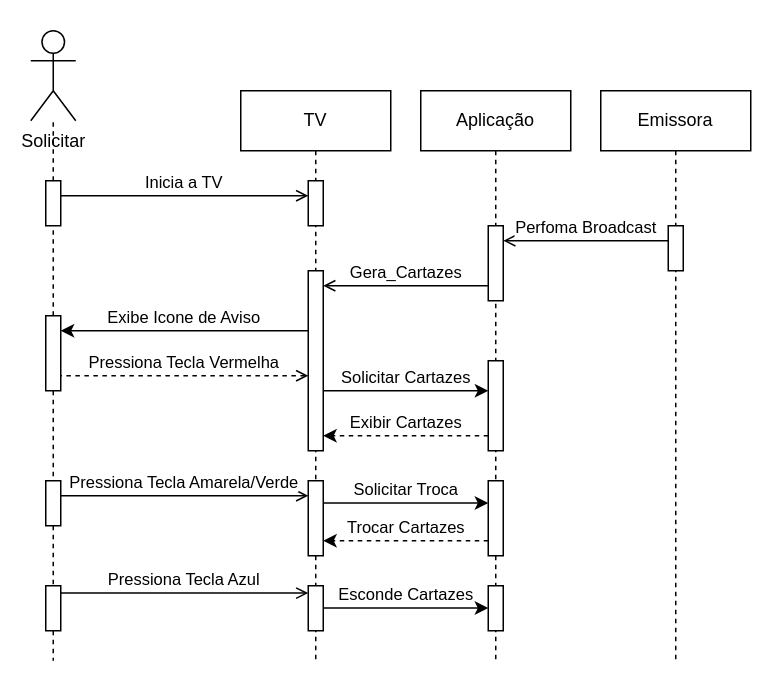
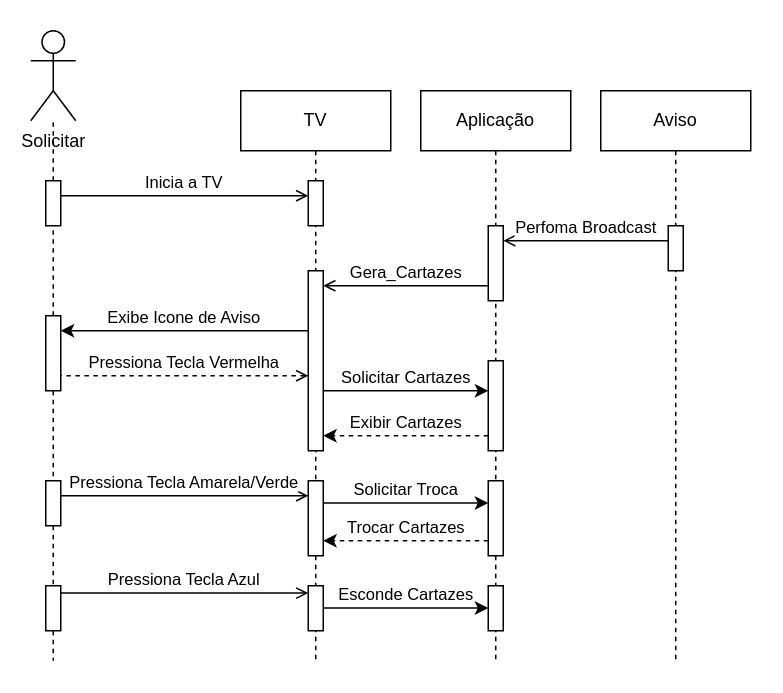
  <mxCell id="0" />
  <mxCell id="1" parent="0" />
  <mxCell id="2" value="Aplicação" style="shape=umlLifeline;perimeter=lifelinePerimeter;whiteSpace=wrap;html=1;container=0;dropTarget=0;collapsible=0;recursiveResize=0;outlineConnect=0;portConstraint=eastwest;newEdgeStyle={&quot;edgeStyle&quot;:&quot;elbowEdgeStyle&quot;,&quot;elbow&quot;:&quot;vertical&quot;,&quot;curved&quot;:0,&quot;rounded&quot;:0};" parent="1" vertex="1"><mxGeometry x="280" y="60" width="100" height="380" as="geometry" /></mxCell>
  <mxCell id="3" value="" style="html=1;points=[];perimeter=orthogonalPerimeter;outlineConnect=0;targetShapes=umlLifeline;portConstraint=eastwest;newEdgeStyle={&quot;edgeStyle&quot;:&quot;elbowEdgeStyle&quot;,&quot;elbow&quot;:&quot;vertical&quot;,&quot;curved&quot;:0,&quot;rounded&quot;:0};" parent="2" vertex="1"><mxGeometry x="45" y="90" width="10" height="50" as="geometry" /></mxCell>
  <mxCell id="4" value="" style="html=1;points=[];perimeter=orthogonalPerimeter;outlineConnect=0;targetShapes=umlLifeline;portConstraint=eastwest;newEdgeStyle={&quot;edgeStyle&quot;:&quot;elbowEdgeStyle&quot;,&quot;elbow&quot;:&quot;vertical&quot;,&quot;curved&quot;:0,&quot;rounded&quot;:0};" vertex="1" parent="2"><mxGeometry x="45" y="260" width="10" height="50" as="geometry" /></mxCell>
  <mxCell id="5" style="edgeStyle=elbowEdgeStyle;rounded=0;orthogonalLoop=1;jettySize=auto;html=1;elbow=vertical;curved=0;endArrow=none;endFill=0;dashed=1;" parent="1" source="17" target="11" edge="1"><mxGeometry relative="1" as="geometry"><mxPoint x="45" y="210" as="targetPoint" /></mxGeometry></mxCell>
  <mxCell id="6" value="TV" style="shape=umlLifeline;perimeter=lifelinePerimeter;whiteSpace=wrap;html=1;container=0;dropTarget=0;collapsible=0;recursiveResize=0;outlineConnect=0;portConstraint=eastwest;newEdgeStyle={&quot;edgeStyle&quot;:&quot;elbowEdgeStyle&quot;,&quot;elbow&quot;:&quot;vertical&quot;,&quot;curved&quot;:0,&quot;rounded&quot;:0};" parent="1" vertex="1"><mxGeometry x="160" y="60" width="100" height="380" as="geometry" /></mxCell>
  <mxCell id="7" value="Perfoma Broadcast" style="html=1;verticalAlign=bottom;endArrow=open;edgeStyle=elbowEdgeStyle;elbow=vertical;curved=0;rounded=0;endFill=0;" parent="1" source="9" target="3" edge="1"><mxGeometry relative="1" as="geometry"><mxPoint x="135" y="240" as="sourcePoint" /><Array as="points"><mxPoint x="390" y="160" /></Array><mxPoint x="340" y="240" as="targetPoint" /><mxPoint as="offset" /></mxGeometry></mxCell>
- <mxCell id="8" value="Emissora" style="shape=umlLifeline;perimeter=lifelinePerimeter;whiteSpace=wrap;html=1;container=0;dropTarget=0;collapsible=0;recursiveResize=0;outlineConnect=0;portConstraint=eastwest;newEdgeStyle={&quot;edgeStyle&quot;:&quot;elbowEdgeStyle&quot;,&quot;elbow&quot;:&quot;vertical&quot;,&quot;curved&quot;:0,&quot;rounded&quot;:0};" parent="1" vertex="1"><mxGeometry x="400" y="60" width="100" height="380" as="geometry" /></mxCell>
+ <mxCell id="8" value="Aviso" style="shape=umlLifeline;perimeter=lifelinePerimeter;whiteSpace=wrap;html=1;container=0;dropTarget=0;collapsible=0;recursiveResize=0;outlineConnect=0;portConstraint=eastwest;newEdgeStyle={&quot;edgeStyle&quot;:&quot;elbowEdgeStyle&quot;,&quot;elbow&quot;:&quot;vertical&quot;,&quot;curved&quot;:0,&quot;rounded&quot;:0};" parent="1" vertex="1"><mxGeometry x="400" y="60" width="100" height="380" as="geometry" /></mxCell>
  <mxCell id="9" value="" style="html=1;points=[];perimeter=orthogonalPerimeter;outlineConnect=0;targetShapes=umlLifeline;portConstraint=eastwest;newEdgeStyle={&quot;edgeStyle&quot;:&quot;elbowEdgeStyle&quot;,&quot;elbow&quot;:&quot;vertical&quot;,&quot;curved&quot;:0,&quot;rounded&quot;:0};" parent="8" vertex="1"><mxGeometry x="45" y="90" width="10" height="30" as="geometry" /></mxCell>
  <mxCell id="10" value="Gera_Cartazes" style="html=1;verticalAlign=bottom;endArrow=open;edgeStyle=elbowEdgeStyle;elbow=vertical;curved=0;rounded=0;endFill=0;" parent="1" source="3" edge="1"><mxGeometry relative="1" as="geometry"><mxPoint x="330" y="140" as="sourcePoint" /><Array as="points"><mxPoint x="290" y="190" /></Array><mxPoint x="215" y="190" as="targetPoint" /><mxPoint as="offset" /></mxGeometry></mxCell>
  <mxCell id="11" value="Solicitar" style="shape=umlActor;verticalLabelPosition=bottom;verticalAlign=top;html=1;outlineConnect=0;" parent="1" vertex="1"><mxGeometry x="20" y="20" width="30" height="60" as="geometry" /></mxCell>
  <mxCell id="12" value="Inicia a TV" style="html=1;verticalAlign=bottom;endArrow=open;edgeStyle=elbowEdgeStyle;elbow=vertical;curved=0;rounded=0;endFill=0;" edge="1" parent="1" source="15"><mxGeometry x="-0.001" relative="1" as="geometry"><mxPoint x="70" y="130" as="sourcePoint" /><Array as="points"><mxPoint x="185" y="130" /></Array><mxPoint x="205" y="130" as="targetPoint" /><mxPoint as="offset" /></mxGeometry></mxCell>
  <mxCell id="13" value="" style="html=1;points=[];perimeter=orthogonalPerimeter;outlineConnect=0;targetShapes=umlLifeline;portConstraint=eastwest;newEdgeStyle={&quot;edgeStyle&quot;:&quot;elbowEdgeStyle&quot;,&quot;elbow&quot;:&quot;vertical&quot;,&quot;curved&quot;:0,&quot;rounded&quot;:0};" vertex="1" parent="1"><mxGeometry x="205" y="120" width="10" height="30" as="geometry" /></mxCell>
  <mxCell id="14" value="" style="html=1;points=[];perimeter=orthogonalPerimeter;outlineConnect=0;targetShapes=umlLifeline;portConstraint=eastwest;newEdgeStyle={&quot;edgeStyle&quot;:&quot;elbowEdgeStyle&quot;,&quot;elbow&quot;:&quot;vertical&quot;,&quot;curved&quot;:0,&quot;rounded&quot;:0};" parent="1" vertex="1"><mxGeometry x="205" y="180" width="10" height="120" as="geometry" /></mxCell>
  <mxCell id="15" value="" style="html=1;points=[];perimeter=orthogonalPerimeter;outlineConnect=0;targetShapes=umlLifeline;portConstraint=eastwest;newEdgeStyle={&quot;edgeStyle&quot;:&quot;elbowEdgeStyle&quot;,&quot;elbow&quot;:&quot;vertical&quot;,&quot;curved&quot;:0,&quot;rounded&quot;:0};" vertex="1" parent="1"><mxGeometry x="30" y="120" width="10" height="30" as="geometry" /></mxCell>
  <mxCell id="16" value="Exibe Icone de Aviso" style="html=1;verticalAlign=bottom;endArrow=classic;edgeStyle=elbowEdgeStyle;elbow=vertical;curved=0;rounded=0;endFill=1;" parent="1" target="17" edge="1"><mxGeometry relative="1" as="geometry"><mxPoint x="205" y="220" as="sourcePoint" /><Array as="points"><mxPoint x="175" y="220" /></Array><mxPoint x="100" y="220" as="targetPoint" /></mxGeometry></mxCell>
  <mxCell id="17" value="" style="html=1;points=[];perimeter=orthogonalPerimeter;outlineConnect=0;targetShapes=umlLifeline;portConstraint=eastwest;newEdgeStyle={&quot;edgeStyle&quot;:&quot;elbowEdgeStyle&quot;,&quot;elbow&quot;:&quot;vertical&quot;,&quot;curved&quot;:0,&quot;rounded&quot;:0};" parent="1" vertex="1"><mxGeometry x="30" y="210" width="10" height="50" as="geometry" /></mxCell>
  <mxCell id="18" value="" style="html=1;points=[];perimeter=orthogonalPerimeter;outlineConnect=0;targetShapes=umlLifeline;portConstraint=eastwest;newEdgeStyle={&quot;edgeStyle&quot;:&quot;elbowEdgeStyle&quot;,&quot;elbow&quot;:&quot;vertical&quot;,&quot;curved&quot;:0,&quot;rounded&quot;:0};" parent="1" vertex="1"><mxGeometry x="330" y="220" height="40" as="geometry" /></mxCell>
  <mxCell id="19" value="Solicitar Cartazes" style="html=1;verticalAlign=bottom;endArrow=none;edgeStyle=elbowEdgeStyle;elbow=vertical;curved=0;rounded=0;endFill=0;startArrow=classic;startFill=1;" parent="1" source="20" edge="1"><mxGeometry relative="1" as="geometry"><mxPoint x="320" y="260" as="sourcePoint" /><Array as="points"><mxPoint x="295" y="260" /></Array><mxPoint x="215" y="260" as="targetPoint" /></mxGeometry></mxCell>
  <mxCell id="20" value="" style="html=1;points=[];perimeter=orthogonalPerimeter;outlineConnect=0;targetShapes=umlLifeline;portConstraint=eastwest;newEdgeStyle={&quot;edgeStyle&quot;:&quot;elbowEdgeStyle&quot;,&quot;elbow&quot;:&quot;vertical&quot;,&quot;curved&quot;:0,&quot;rounded&quot;:0};" parent="1" vertex="1"><mxGeometry x="325" y="240" width="10" height="60" as="geometry" /></mxCell>
  <mxCell id="21" value="Pressiona Tecla Vermelha" style="html=1;verticalAlign=bottom;endArrow=none;edgeStyle=elbowEdgeStyle;elbow=vertical;curved=0;rounded=0;startArrow=open;startFill=0;endFill=0;dashed=1;" parent="1" target="17" edge="1"><mxGeometry relative="1" as="geometry"><mxPoint x="205" y="250" as="sourcePoint" /><Array as="points"><mxPoint x="175" y="250" /></Array><mxPoint x="90" y="250" as="targetPoint" /></mxGeometry></mxCell>
  <mxCell id="22" value="Exibir Cartazes" style="html=1;verticalAlign=bottom;endArrow=classic;edgeStyle=elbowEdgeStyle;elbow=vertical;curved=0;rounded=0;endFill=1;startArrow=none;startFill=0;dashed=1;" edge="1" parent="1"><mxGeometry relative="1" as="geometry"><mxPoint x="325" y="290" as="sourcePoint" /><Array as="points"><mxPoint x="295" y="290" /></Array><mxPoint x="215" y="290" as="targetPoint" /></mxGeometry></mxCell>
  <mxCell id="23" value="" style="edgeStyle=elbowEdgeStyle;rounded=0;orthogonalLoop=1;jettySize=auto;html=1;elbow=vertical;curved=0;endArrow=none;endFill=0;dashed=1;" edge="1" parent="1" source="17" target="34"><mxGeometry relative="1" as="geometry"><mxPoint x="345" y="590" as="targetPoint" /><mxPoint x="345" y="410" as="sourcePoint" /></mxGeometry></mxCell>
  <mxCell id="24" value="" style="html=1;points=[];perimeter=orthogonalPerimeter;outlineConnect=0;targetShapes=umlLifeline;portConstraint=eastwest;newEdgeStyle={&quot;edgeStyle&quot;:&quot;elbowEdgeStyle&quot;,&quot;elbow&quot;:&quot;vertical&quot;,&quot;curved&quot;:0,&quot;rounded&quot;:0};" vertex="1" parent="1"><mxGeometry x="30" y="320" width="10" height="30" as="geometry" /></mxCell>
  <mxCell id="25" value="Pressiona Tecla Amarela/Verde" style="html=1;verticalAlign=bottom;endArrow=open;edgeStyle=elbowEdgeStyle;elbow=vertical;curved=0;rounded=0;endFill=0;" edge="1" parent="1"><mxGeometry x="-0.001" relative="1" as="geometry"><mxPoint x="40" y="330" as="sourcePoint" /><Array as="points"><mxPoint x="185" y="330" /></Array><mxPoint x="205" y="330" as="targetPoint" /><mxPoint as="offset" /></mxGeometry></mxCell>
  <mxCell id="26" value="Solicitar Troca" style="html=1;verticalAlign=bottom;endArrow=none;edgeStyle=elbowEdgeStyle;elbow=vertical;curved=0;rounded=0;endFill=0;startArrow=classic;startFill=1;" edge="1" parent="1"><mxGeometry relative="1" as="geometry"><mxPoint x="325" y="334.83" as="sourcePoint" /><Array as="points"><mxPoint x="295" y="334.83" /></Array><mxPoint x="215" y="334.83" as="targetPoint" /></mxGeometry></mxCell>
  <mxCell id="27" value="Trocar Cartazes" style="html=1;verticalAlign=bottom;endArrow=classic;edgeStyle=elbowEdgeStyle;elbow=vertical;curved=0;rounded=0;endFill=1;startArrow=none;startFill=0;dashed=1;" edge="1" parent="1"><mxGeometry relative="1" as="geometry"><mxPoint x="325" y="360" as="sourcePoint" /><Array as="points"><mxPoint x="295" y="360" /></Array><mxPoint x="215" y="360" as="targetPoint" /></mxGeometry></mxCell>
  <mxCell id="28" value="" style="html=1;points=[];perimeter=orthogonalPerimeter;outlineConnect=0;targetShapes=umlLifeline;portConstraint=eastwest;newEdgeStyle={&quot;edgeStyle&quot;:&quot;elbowEdgeStyle&quot;,&quot;elbow&quot;:&quot;vertical&quot;,&quot;curved&quot;:0,&quot;rounded&quot;:0};" vertex="1" parent="1"><mxGeometry x="205" y="320" width="10" height="50" as="geometry" /></mxCell>
  <mxCell id="29" value="" style="html=1;points=[];perimeter=orthogonalPerimeter;outlineConnect=0;targetShapes=umlLifeline;portConstraint=eastwest;newEdgeStyle={&quot;edgeStyle&quot;:&quot;elbowEdgeStyle&quot;,&quot;elbow&quot;:&quot;vertical&quot;,&quot;curved&quot;:0,&quot;rounded&quot;:0};" parent="1" vertex="1"><mxGeometry x="325" y="390" width="10" height="30" as="geometry" /></mxCell>
  <mxCell id="30" value="" style="html=1;points=[];perimeter=orthogonalPerimeter;outlineConnect=0;targetShapes=umlLifeline;portConstraint=eastwest;newEdgeStyle={&quot;edgeStyle&quot;:&quot;elbowEdgeStyle&quot;,&quot;elbow&quot;:&quot;vertical&quot;,&quot;curved&quot;:0,&quot;rounded&quot;:0};" parent="1" vertex="1"><mxGeometry x="205" y="390" width="10" height="30" as="geometry" /></mxCell>
  <mxCell id="31" value="Pressiona Tecla Azul" style="html=1;verticalAlign=bottom;endArrow=none;edgeStyle=elbowEdgeStyle;elbow=vertical;curved=0;rounded=0;startArrow=open;startFill=0;endFill=0;" parent="1" edge="1" target="34"><mxGeometry relative="1" as="geometry"><mxPoint x="205" y="394.9" as="sourcePoint" /><Array as="points"><mxPoint x="175" y="394.9" /></Array><mxPoint x="70" y="394.9" as="targetPoint" /></mxGeometry></mxCell>
  <mxCell id="32" value="Esconde Cartazes" style="html=1;verticalAlign=bottom;endArrow=none;edgeStyle=elbowEdgeStyle;elbow=vertical;curved=0;rounded=0;endFill=0;startArrow=classic;startFill=1;" parent="1" edge="1"><mxGeometry relative="1" as="geometry"><mxPoint x="325" y="404.86" as="sourcePoint" /><Array as="points"><mxPoint x="295" y="404.86" /></Array><mxPoint x="215" y="404.86" as="targetPoint" /></mxGeometry></mxCell>
  <mxCell id="33" style="edgeStyle=elbowEdgeStyle;rounded=0;orthogonalLoop=1;jettySize=auto;html=1;elbow=vertical;curved=0;endArrow=none;endFill=0;dashed=1;" parent="1" source="34" edge="1"><mxGeometry relative="1" as="geometry"><mxPoint x="35" y="440" as="targetPoint" /></mxGeometry></mxCell>
  <mxCell id="34" value="" style="html=1;points=[];perimeter=orthogonalPerimeter;outlineConnect=0;targetShapes=umlLifeline;portConstraint=eastwest;newEdgeStyle={&quot;edgeStyle&quot;:&quot;elbowEdgeStyle&quot;,&quot;elbow&quot;:&quot;vertical&quot;,&quot;curved&quot;:0,&quot;rounded&quot;:0};" parent="1" vertex="1"><mxGeometry x="30" y="390" width="10" height="30" as="geometry" /></mxCell>
